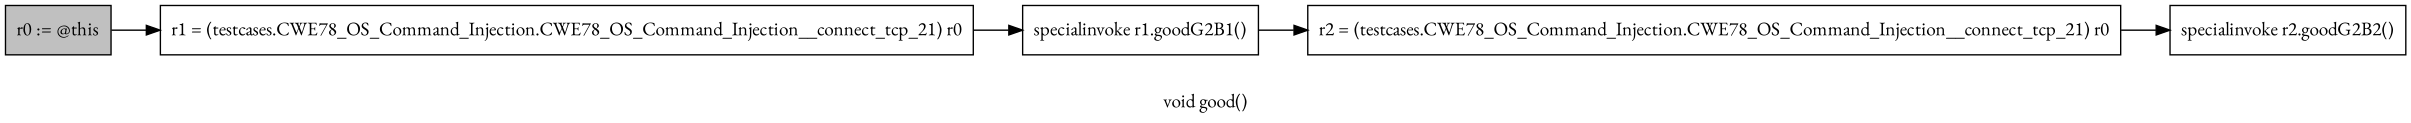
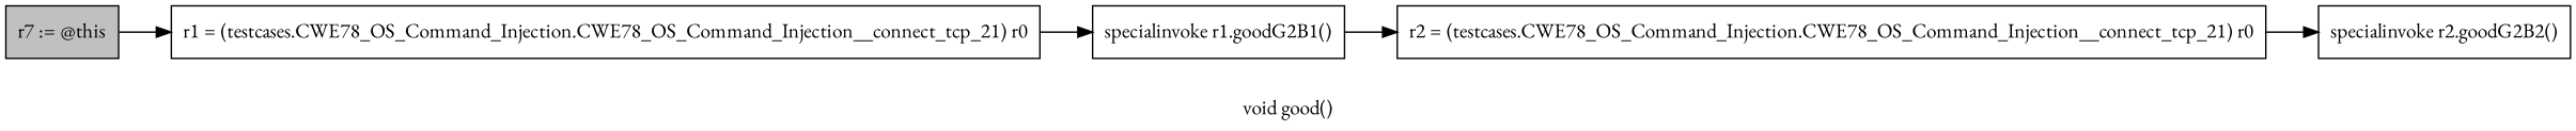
  digraph {
    fontname="EB Garamond"
    label="void good()"
    rankdir=LR
    node [fontname="EB Garamond" shape=box]
    edge [fontname="EB Garamond"]
-   n1 [fillcolor=gray label="r0 := @this" style=filled]
+   n1 [fillcolor=gray label="r7 := @this" style=filled]
    n2 [label="r1 = (testcases.CWE78_OS_Command_Injection.CWE78_OS_Command_Injection__connect_tcp_21) r0"]
    n3 [label="specialinvoke r1.goodG2B1()"]
    n4 [label="r2 = (testcases.CWE78_OS_Command_Injection.CWE78_OS_Command_Injection__connect_tcp_21) r0"]
    n5 [label="specialinvoke r2.goodG2B2()"]
    n1 -> n2
    n2 -> n3
    n3 -> n4
    n4 -> n5
  }
